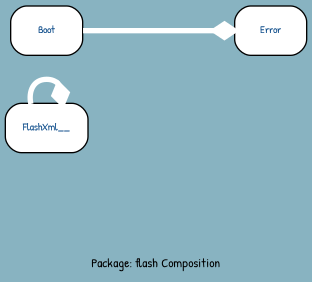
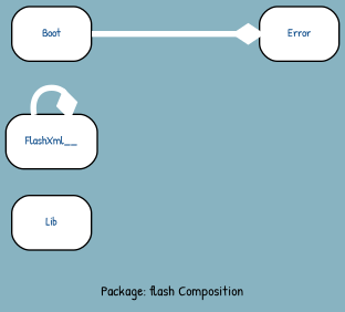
  digraph {
    bgcolor="#88B3C1"
    fontcolor=black
    fontname="Patrick Hand"
    fontsize=10
    label="Package: flash Composition"
    rankdir=LR
    node [color=black fillcolor=white fontcolor="#104E8B" fontname="Patrick Hand" fontsize=8 shape=record style="rounded,filled"]
    edge [arrowhead=diamond arrowsize=1.25 color=white fontcolor=black fontname="Patrick Hand" fontsize=8 minlen=3 style="setlinewidth(4)"]
+   n1 [height=0.50 label="{Lib}" portPos=Lib width=0.75]
    n2 [height=0.50 label="{FlashXml__}" portPos=FlashXml__ width=0.86]
    n3 [height=0.50 label="{Error}" portPos=Error width=0.75]
    n4 [height=0.50 label="{Boot}" portPos=Boot width=0.75]
    n2 -> n2
    n4 -> n3
  }
